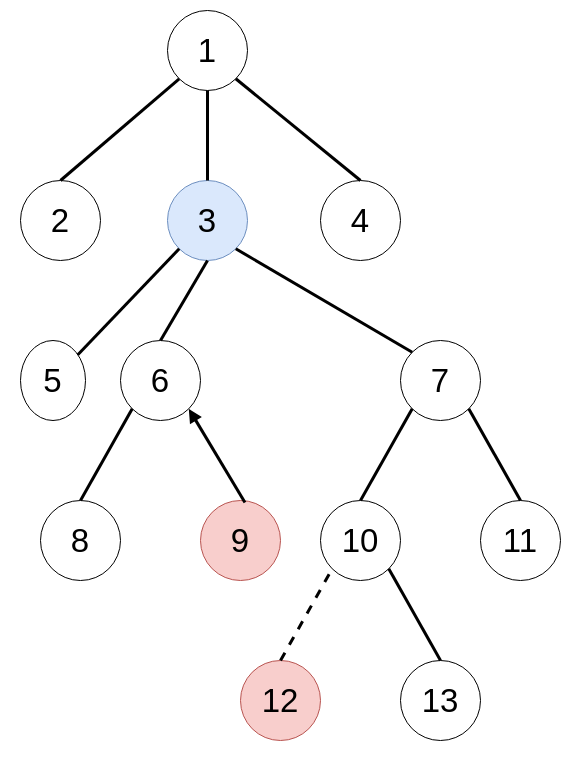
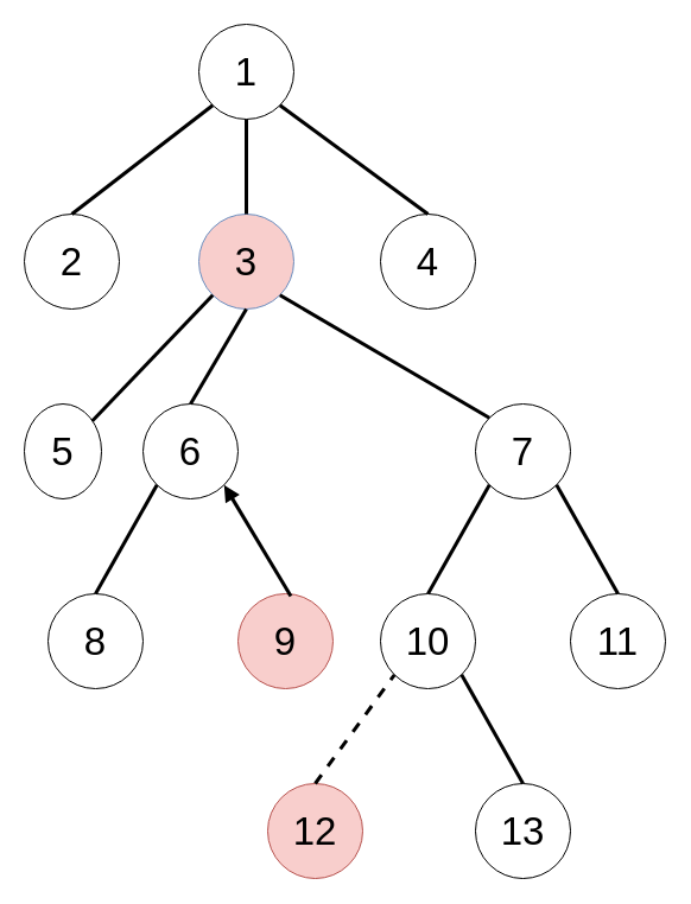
  <mxCell id="0" />
  <mxCell id="1" parent="0" />
- <mxCell id="2" value="&lt;font style=&quot;font-size: 33px&quot;&gt;1&lt;/font&gt;" style="ellipse;whiteSpace=wrap;html=1;aspect=fixed;" vertex="1" parent="1"><mxGeometry x="167" y="10" width="80" height="80" as="geometry" /></mxCell>
- <mxCell id="3" value="&lt;font style=&quot;font-size: 33px&quot;&gt;3&lt;/font&gt;" style="ellipse;whiteSpace=wrap;html=1;aspect=fixed;fillColor=#dae8fc;strokeColor=#6c8ebf;" vertex="1" parent="1"><mxGeometry x="167" y="180" width="80" height="80" as="geometry" /></mxCell>
+ <mxCell id="2" value="&lt;font style=&quot;font-size: 33px&quot;&gt;1&lt;/font&gt;" style="ellipse;whiteSpace=wrap;html=1;aspect=fixed;" vertex="1" parent="1"><mxGeometry x="167" y="20" width="80" height="80" as="geometry" /></mxCell>
+ <mxCell id="3" value="&lt;font style=&quot;font-size: 33px&quot;&gt;3&lt;/font&gt;" style="ellipse;whiteSpace=wrap;html=1;aspect=fixed;fillColor=#f8cecc;strokeColor=#6c8ebf;" vertex="1" parent="1"><mxGeometry x="167" y="180" width="80" height="80" as="geometry" /></mxCell>
  <mxCell id="4" value="&lt;font style=&quot;font-size: 33px&quot;&gt;6&lt;/font&gt;" style="ellipse;whiteSpace=wrap;html=1;aspect=fixed;" vertex="1" parent="1"><mxGeometry x="120" y="340" width="80" height="80" as="geometry" /></mxCell>
  <mxCell id="5" value="&lt;font style=&quot;font-size: 33px&quot;&gt;9&lt;/font&gt;" style="ellipse;whiteSpace=wrap;html=1;aspect=fixed;fillColor=#f8cecc;strokeColor=#b85450;" vertex="1" parent="1"><mxGeometry x="200" y="500" width="80" height="80" as="geometry" /></mxCell>
  <mxCell id="6" value="&lt;font style=&quot;font-size: 33px&quot;&gt;8&lt;/font&gt;" style="ellipse;whiteSpace=wrap;html=1;aspect=fixed;" vertex="1" parent="1"><mxGeometry x="40" y="500" width="80" height="80" as="geometry" /></mxCell>
  <mxCell id="7" value="&lt;font style=&quot;font-size: 33px&quot;&gt;2&lt;/font&gt;" style="ellipse;whiteSpace=wrap;html=1;aspect=fixed;" vertex="1" parent="1"><mxGeometry x="20" y="180" width="80" height="80" as="geometry" /></mxCell>
  <mxCell id="8" value="&lt;font style=&quot;font-size: 33px&quot;&gt;4&lt;/font&gt;" style="ellipse;whiteSpace=wrap;html=1;aspect=fixed;" vertex="1" parent="1"><mxGeometry x="320" y="180" width="80" height="80" as="geometry" /></mxCell>
  <mxCell id="9" value="&lt;font style=&quot;font-size: 33px&quot;&gt;5&lt;/font&gt;" style="ellipse;whiteSpace=wrap;html=1;aspect=fixed;direction=south;" vertex="1" parent="1"><mxGeometry x="20" y="340" width="65" height="80" as="geometry" /></mxCell>
  <mxCell id="10" value="&lt;font style=&quot;font-size: 33px&quot;&gt;7&lt;/font&gt;" style="ellipse;whiteSpace=wrap;html=1;aspect=fixed;" vertex="1" parent="1"><mxGeometry x="400" y="340" width="80" height="80" as="geometry" /></mxCell>
  <mxCell id="11" value="&lt;font style=&quot;font-size: 33px&quot;&gt;10&lt;/font&gt;" style="ellipse;whiteSpace=wrap;html=1;aspect=fixed;" vertex="1" parent="1"><mxGeometry x="320" y="500" width="80" height="80" as="geometry" /></mxCell>
  <mxCell id="12" value="&lt;font style=&quot;font-size: 33px&quot;&gt;11&lt;/font&gt;" style="ellipse;whiteSpace=wrap;html=1;aspect=fixed;" vertex="1" parent="1"><mxGeometry x="480" y="500" width="80" height="80" as="geometry" /></mxCell>
- <mxCell id="13" value="&lt;font style=&quot;font-size: 33px&quot;&gt;12&lt;/font&gt;" style="ellipse;whiteSpace=wrap;html=1;aspect=fixed;fillColor=#f8cecc;strokeColor=#b85450;" vertex="1" parent="1"><mxGeometry x="240" y="660" width="80" height="80" as="geometry" /></mxCell>
+ <mxCell id="13" value="&lt;font style=&quot;font-size: 33px&quot;&gt;12&lt;/font&gt;" style="ellipse;whiteSpace=wrap;html=1;aspect=fixed;fillColor=#f8cecc;strokeColor=#b85450;" vertex="1" parent="1"><mxGeometry x="225" y="660" width="80" height="80" as="geometry" /></mxCell>
  <mxCell id="14" value="&lt;font style=&quot;font-size: 33px&quot;&gt;13&lt;/font&gt;" style="ellipse;whiteSpace=wrap;html=1;aspect=fixed;" vertex="1" parent="1"><mxGeometry x="400" y="660" width="80" height="80" as="geometry" /></mxCell>
  <mxCell id="15" value="" style="endArrow=none;html=1;entryX=0;entryY=1;entryDx=0;entryDy=0;strokeWidth=3;exitX=0.5;exitY=0;exitDx=0;exitDy=0;" edge="1" parent="1" source="7" target="2"><mxGeometry width="50" height="50" relative="1" as="geometry"><mxPoint x="110" y="190" as="sourcePoint" /><mxPoint x="160" y="140" as="targetPoint" /></mxGeometry></mxCell>
  <mxCell id="16" value="" style="endArrow=none;html=1;entryX=0.5;entryY=1;entryDx=0;entryDy=0;exitX=0.5;exitY=0;exitDx=0;exitDy=0;strokeWidth=3;" edge="1" parent="1" source="3" target="2"><mxGeometry width="50" height="50" relative="1" as="geometry"><mxPoint x="70" y="190" as="sourcePoint" /><mxPoint x="188.716" y="98.284" as="targetPoint" /></mxGeometry></mxCell>
  <mxCell id="17" value="" style="endArrow=none;html=1;entryX=1;entryY=1;entryDx=0;entryDy=0;strokeWidth=3;exitX=0.5;exitY=0;exitDx=0;exitDy=0;" edge="1" parent="1" source="8" target="2"><mxGeometry width="50" height="50" relative="1" as="geometry"><mxPoint x="320" y="191" as="sourcePoint" /><mxPoint x="198.716" y="108.284" as="targetPoint" /></mxGeometry></mxCell>
  <mxCell id="18" value="" style="endArrow=none;html=1;entryX=0;entryY=1;entryDx=0;entryDy=0;strokeWidth=3;" edge="1" parent="1" source="9" target="3"><mxGeometry width="50" height="50" relative="1" as="geometry"><mxPoint x="90" y="210" as="sourcePoint" /><mxPoint x="208.716" y="118.284" as="targetPoint" /></mxGeometry></mxCell>
  <mxCell id="19" value="" style="endArrow=none;html=1;entryX=0.5;entryY=1;entryDx=0;entryDy=0;exitX=0.5;exitY=0;exitDx=0;exitDy=0;strokeWidth=3;" edge="1" parent="1" source="4" target="3"><mxGeometry width="50" height="50" relative="1" as="geometry"><mxPoint x="100" y="220" as="sourcePoint" /><mxPoint x="218.716" y="128.284" as="targetPoint" /></mxGeometry></mxCell>
  <mxCell id="20" value="" style="endArrow=none;html=1;entryX=1;entryY=1;entryDx=0;entryDy=0;exitX=0;exitY=0;exitDx=0;exitDy=0;strokeWidth=3;" edge="1" parent="1" source="10" target="3"><mxGeometry width="50" height="50" relative="1" as="geometry"><mxPoint x="110" y="230" as="sourcePoint" /><mxPoint x="228.716" y="138.284" as="targetPoint" /></mxGeometry></mxCell>
  <mxCell id="21" value="" style="endArrow=none;html=1;entryX=0;entryY=1;entryDx=0;entryDy=0;exitX=0.5;exitY=0;exitDx=0;exitDy=0;strokeWidth=3;" edge="1" parent="1" source="6" target="4"><mxGeometry width="50" height="50" relative="1" as="geometry"><mxPoint x="120" y="240" as="sourcePoint" /><mxPoint x="238.716" y="148.284" as="targetPoint" /></mxGeometry></mxCell>
  <mxCell id="22" value="" style="endArrow=block;html=1;entryX=1;entryY=1;entryDx=0;entryDy=0;exitX=0.556;exitY=0.025;exitDx=0;exitDy=0;strokeWidth=3;exitPerimeter=0;" edge="1" parent="1" source="5" target="4"><mxGeometry width="50" height="50" relative="1" as="geometry"><mxPoint x="130" y="250" as="sourcePoint" /><mxPoint x="248.716" y="158.284" as="targetPoint" /></mxGeometry></mxCell>
  <mxCell id="23" value="" style="endArrow=none;html=1;entryX=0;entryY=1;entryDx=0;entryDy=0;exitX=0.5;exitY=0;exitDx=0;exitDy=0;strokeWidth=3;dashed=1;" edge="1" parent="1" source="13" target="11"><mxGeometry width="50" height="50" relative="1" as="geometry"><mxPoint x="140" y="260" as="sourcePoint" /><mxPoint x="258.716" y="168.284" as="targetPoint" /></mxGeometry></mxCell>
  <mxCell id="24" value="" style="endArrow=none;html=1;entryX=1;entryY=1;entryDx=0;entryDy=0;strokeWidth=3;exitX=0.5;exitY=0;exitDx=0;exitDy=0;" edge="1" parent="1" source="14" target="11"><mxGeometry width="50" height="50" relative="1" as="geometry"><mxPoint x="150" y="270" as="sourcePoint" /><mxPoint x="268.716" y="178.284" as="targetPoint" /></mxGeometry></mxCell>
  <mxCell id="25" value="" style="endArrow=none;html=1;entryX=0;entryY=1;entryDx=0;entryDy=0;exitX=0.5;exitY=0;exitDx=0;exitDy=0;strokeWidth=3;" edge="1" parent="1" source="11" target="10"><mxGeometry width="50" height="50" relative="1" as="geometry"><mxPoint x="160" y="280" as="sourcePoint" /><mxPoint x="278.716" y="188.284" as="targetPoint" /></mxGeometry></mxCell>
  <mxCell id="26" value="" style="endArrow=none;html=1;entryX=1;entryY=1;entryDx=0;entryDy=0;exitX=0.5;exitY=0;exitDx=0;exitDy=0;strokeWidth=3;" edge="1" parent="1" source="12" target="10"><mxGeometry width="50" height="50" relative="1" as="geometry"><mxPoint x="170" y="290" as="sourcePoint" /><mxPoint x="288.716" y="198.284" as="targetPoint" /></mxGeometry></mxCell>
